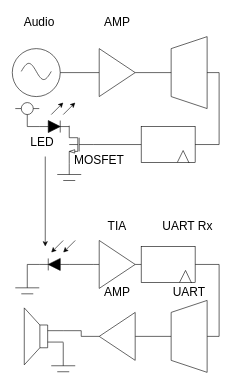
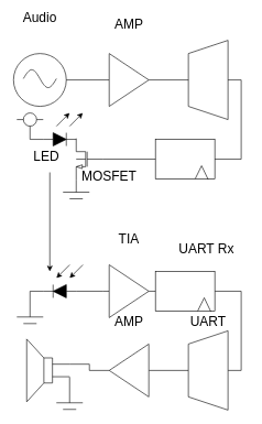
  <mxCell id="0" />
  <mxCell id="1" parent="0" />
  <mxCell id="2" value="" style="pointerEvents=1;verticalLabelPosition=bottom;shadow=0;dashed=0;align=center;html=1;verticalAlign=top;shape=mxgraph.electrical.waveforms.sine_wave;" parent="1" vertex="1"><mxGeometry x="35" y="100" width="50" height="36.18" as="geometry" /></mxCell>
  <mxCell id="3" value="" style="ellipse;whiteSpace=wrap;html=1;aspect=fixed;fillColor=none;" parent="1" vertex="1"><mxGeometry x="20" y="80" width="80" height="80" as="geometry" /></mxCell>
- <mxCell id="4" value="&lt;font style=&quot;font-size: 20px;&quot;&gt;Audio&lt;/font&gt;" style="text;html=1;align=center;verticalAlign=middle;whiteSpace=wrap;rounded=0;" parent="1" vertex="1"><mxGeometry x="35" y="20" width="60" height="30" as="geometry" /></mxCell>
+ <mxCell id="4" value="&lt;font style=&quot;font-size: 20px;&quot;&gt;Audio&lt;/font&gt;" style="text;html=1;align=center;verticalAlign=middle;whiteSpace=wrap;rounded=0;" parent="1" vertex="1"><mxGeometry x="30" y="10" width="60" height="30" as="geometry" /></mxCell>
  <mxCell id="5" value="" style="endArrow=none;html=1;rounded=0;exitX=1;exitY=0.5;exitDx=0;exitDy=0;" parent="1" source="3" edge="1"><mxGeometry width="50" height="50" relative="1" as="geometry"><mxPoint x="215" y="130" as="sourcePoint" /><mxPoint x="165" y="120" as="targetPoint" /></mxGeometry></mxCell>
  <mxCell id="6" value="" style="triangle;whiteSpace=wrap;html=1;" parent="1" vertex="1"><mxGeometry x="165" y="80" width="60" height="80" as="geometry" /></mxCell>
  <mxCell id="7" value="&lt;font style=&quot;font-size: 20px;&quot;&gt;AMP&lt;/font&gt;" style="text;html=1;align=center;verticalAlign=middle;whiteSpace=wrap;rounded=0;" parent="1" vertex="1"><mxGeometry x="165" y="20" width="60" height="30" as="geometry" /></mxCell>
  <mxCell id="8" value="" style="shape=trapezoid;perimeter=trapezoidPerimeter;whiteSpace=wrap;html=1;fixedSize=1;rotation=-90;" parent="1" vertex="1"><mxGeometry x="255" y="90" width="120" height="60" as="geometry" /></mxCell>
  <mxCell id="9" value="" style="endArrow=none;html=1;rounded=0;exitX=1;exitY=0.5;exitDx=0;exitDy=0;entryX=0.5;entryY=0;entryDx=0;entryDy=0;" parent="1" source="6" target="8" edge="1"><mxGeometry width="50" height="50" relative="1" as="geometry"><mxPoint x="275" y="130" as="sourcePoint" /><mxPoint x="325" y="80" as="targetPoint" /></mxGeometry></mxCell>
  <mxCell id="10" value="" style="endArrow=none;html=1;rounded=0;entryX=0.5;entryY=1;entryDx=0;entryDy=0;" parent="1" edge="1" target="8"><mxGeometry width="50" height="50" relative="1" as="geometry"><mxPoint x="285" y="240" as="sourcePoint" /><mxPoint x="245" y="130" as="targetPoint" /><Array as="points"><mxPoint x="365" y="240" /><mxPoint x="365" y="120" /></Array></mxGeometry></mxCell>
  <mxCell id="11" value="" style="rounded=0;whiteSpace=wrap;html=1;" vertex="1" parent="1"><mxGeometry x="235" y="210" width="90" height="60" as="geometry" /></mxCell>
  <mxCell id="12" value="" style="endArrow=none;html=1;rounded=0;exitX=0;exitY=0.5;exitDx=0;exitDy=0;" edge="1" parent="1" source="11"><mxGeometry width="50" height="50" relative="1" as="geometry"><mxPoint x="125" y="190" as="sourcePoint" /><mxPoint x="155" y="240" as="targetPoint" /><Array as="points" /></mxGeometry></mxCell>
  <mxCell id="13" value="&lt;font style=&quot;font-size: 20px;&quot;&gt;MOSFET&lt;/font&gt;" style="text;html=1;align=center;verticalAlign=middle;whiteSpace=wrap;rounded=0;" vertex="1" parent="1"><mxGeometry x="135" y="250" width="60" height="30" as="geometry" /></mxCell>
  <mxCell id="14" value="" style="verticalLabelPosition=bottom;shadow=0;dashed=0;align=center;html=1;verticalAlign=top;shape=mxgraph.electrical.transistors.nmos_bulk;pointerEvents=1;rotation=-180;flipV=1;" vertex="1" parent="1"><mxGeometry x="115" y="205" width="40" height="70" as="geometry" /></mxCell>
  <mxCell id="15" value="" style="pointerEvents=1;fillColor=strokeColor;verticalLabelPosition=bottom;shadow=0;dashed=0;align=center;html=1;verticalAlign=top;shape=mxgraph.electrical.diodes.diode;" vertex="1" parent="1"><mxGeometry x="65" y="200" width="50" height="20" as="geometry" /></mxCell>
  <mxCell id="16" value="" style="endArrow=none;html=1;rounded=0;" edge="1" parent="1" source="18"><mxGeometry width="50" height="50" relative="1" as="geometry"><mxPoint x="25" y="180" as="sourcePoint" /><mxPoint x="55" y="180" as="targetPoint" /></mxGeometry></mxCell>
  <mxCell id="17" value="" style="endArrow=none;html=1;rounded=0;" edge="1" parent="1"><mxGeometry width="50" height="50" relative="1" as="geometry"><mxPoint x="25" y="180" as="sourcePoint" /><mxPoint x="65" y="180" as="targetPoint" /></mxGeometry></mxCell>
  <mxCell id="18" value="" style="ellipse;whiteSpace=wrap;html=1;aspect=fixed;" vertex="1" parent="1"><mxGeometry x="35" y="170" width="20" height="20" as="geometry" /></mxCell>
  <mxCell id="19" value="" style="endArrow=none;html=1;rounded=0;exitX=0.5;exitY=1;exitDx=0;exitDy=0;entryX=0;entryY=0.5;entryDx=0;entryDy=0;entryPerimeter=0;" edge="1" parent="1" source="18" target="15"><mxGeometry width="50" height="50" relative="1" as="geometry"><mxPoint x="55" y="210" as="sourcePoint" /><mxPoint x="105" y="160" as="targetPoint" /><Array as="points"><mxPoint x="45" y="210" /></Array></mxGeometry></mxCell>
  <mxCell id="20" value="" style="endArrow=none;html=1;rounded=0;" edge="1" parent="1"><mxGeometry width="50" height="50" relative="1" as="geometry"><mxPoint x="95" y="290" as="sourcePoint" /><mxPoint x="135" y="290" as="targetPoint" /></mxGeometry></mxCell>
  <mxCell id="21" value="" style="endArrow=none;html=1;rounded=0;" edge="1" parent="1"><mxGeometry width="50" height="50" relative="1" as="geometry"><mxPoint x="105" y="300" as="sourcePoint" /><mxPoint x="125" y="300" as="targetPoint" /></mxGeometry></mxCell>
  <mxCell id="22" value="" style="endArrow=none;html=1;rounded=0;entryX=1;entryY=1;entryDx=0;entryDy=0;entryPerimeter=0;" edge="1" parent="1" target="14"><mxGeometry width="50" height="50" relative="1" as="geometry"><mxPoint x="115" y="290" as="sourcePoint" /><mxPoint x="185" y="200" as="targetPoint" /></mxGeometry></mxCell>
  <mxCell id="23" value="" style="endArrow=classic;html=1;rounded=0;" edge="1" parent="1"><mxGeometry width="50" height="50" relative="1" as="geometry"><mxPoint x="85" y="190" as="sourcePoint" /><mxPoint x="105" y="170" as="targetPoint" /></mxGeometry></mxCell>
  <mxCell id="24" value="" style="endArrow=classic;html=1;rounded=0;" edge="1" parent="1"><mxGeometry width="50" height="50" relative="1" as="geometry"><mxPoint x="105" y="190" as="sourcePoint" /><mxPoint x="125" y="170" as="targetPoint" /></mxGeometry></mxCell>
  <mxCell id="25" value="&lt;font style=&quot;font-size: 20px;&quot;&gt;LED&lt;/font&gt;" style="text;html=1;align=center;verticalAlign=middle;whiteSpace=wrap;rounded=0;" vertex="1" parent="1"><mxGeometry x="40" y="220" width="60" height="30" as="geometry" /></mxCell>
  <mxCell id="26" value="" style="endArrow=none;html=1;rounded=0;exitX=0.671;exitY=0.993;exitDx=0;exitDy=0;exitPerimeter=0;entryX=0.888;entryY=1.012;entryDx=0;entryDy=0;entryPerimeter=0;" edge="1" parent="1" source="11" target="11"><mxGeometry width="50" height="50" relative="1" as="geometry"><mxPoint x="175" y="200" as="sourcePoint" /><mxPoint x="315" y="280" as="targetPoint" /><Array as="points"><mxPoint x="305" y="250" /></Array></mxGeometry></mxCell>
  <mxCell id="27" value="" style="endArrow=classic;html=1;rounded=0;" edge="1" parent="1"><mxGeometry width="50" height="50" relative="1" as="geometry"><mxPoint x="75" y="260" as="sourcePoint" /><mxPoint x="75" y="410" as="targetPoint" /></mxGeometry></mxCell>
  <mxCell id="28" style="edgeStyle=orthogonalEdgeStyle;rounded=0;orthogonalLoop=1;jettySize=auto;html=1;exitX=0;exitY=0.5;exitDx=0;exitDy=0;exitPerimeter=0;entryX=0;entryY=0.5;entryDx=0;entryDy=0;endArrow=none;endFill=0;" edge="1" parent="1" source="29" target="31"><mxGeometry relative="1" as="geometry"><Array as="points"><mxPoint x="155" y="440" /><mxPoint x="155" y="440" /></Array></mxGeometry></mxCell>
  <mxCell id="29" value="" style="pointerEvents=1;fillColor=strokeColor;verticalLabelPosition=bottom;shadow=0;dashed=0;align=center;html=1;verticalAlign=top;shape=mxgraph.electrical.diodes.diode;rotation=-180;" vertex="1" parent="1"><mxGeometry x="65" y="430" width="50" height="20" as="geometry" /></mxCell>
  <mxCell id="30" style="edgeStyle=orthogonalEdgeStyle;rounded=0;orthogonalLoop=1;jettySize=auto;html=1;exitX=1;exitY=0.5;exitDx=0;exitDy=0;entryX=0.5;entryY=1;entryDx=0;entryDy=0;endArrow=none;endFill=0;" edge="1" parent="1" source="31"><mxGeometry relative="1" as="geometry"><mxPoint x="285" y="440" as="targetPoint" /></mxGeometry></mxCell>
  <mxCell id="31" value="" style="triangle;whiteSpace=wrap;html=1;" vertex="1" parent="1"><mxGeometry x="165" y="400" width="60" height="80" as="geometry" /></mxCell>
  <mxCell id="32" value="" style="endArrow=classic;html=1;rounded=0;" edge="1" parent="1"><mxGeometry width="50" height="50" relative="1" as="geometry"><mxPoint x="105" y="400" as="sourcePoint" /><mxPoint x="85" y="420" as="targetPoint" /></mxGeometry></mxCell>
  <mxCell id="33" value="" style="endArrow=classic;html=1;rounded=0;" edge="1" parent="1"><mxGeometry width="50" height="50" relative="1" as="geometry"><mxPoint x="125" y="400" as="sourcePoint" /><mxPoint x="105" y="420" as="targetPoint" /></mxGeometry></mxCell>
  <mxCell id="34" value="" style="endArrow=none;html=1;rounded=0;" edge="1" parent="1"><mxGeometry width="50" height="50" relative="1" as="geometry"><mxPoint x="25" y="479" as="sourcePoint" /><mxPoint x="65" y="479" as="targetPoint" /></mxGeometry></mxCell>
  <mxCell id="35" value="" style="endArrow=none;html=1;rounded=0;" edge="1" parent="1"><mxGeometry width="50" height="50" relative="1" as="geometry"><mxPoint x="35" y="489" as="sourcePoint" /><mxPoint x="55" y="489" as="targetPoint" /></mxGeometry></mxCell>
  <mxCell id="36" value="" style="endArrow=none;html=1;rounded=0;entryX=1;entryY=0.5;entryDx=0;entryDy=0;entryPerimeter=0;" edge="1" parent="1" target="29"><mxGeometry width="50" height="50" relative="1" as="geometry"><mxPoint x="45" y="479" as="sourcePoint" /><mxPoint x="25" y="420" as="targetPoint" /><Array as="points"><mxPoint x="45" y="440" /></Array></mxGeometry></mxCell>
- <mxCell id="37" value="&lt;font style=&quot;font-size: 20px;&quot;&gt;TIA&lt;/font&gt;" style="text;html=1;align=center;verticalAlign=middle;whiteSpace=wrap;rounded=0;" vertex="1" parent="1"><mxGeometry x="165" y="360" width="60" height="30" as="geometry" /></mxCell>
+ <mxCell id="37" value="&lt;font style=&quot;font-size: 20px;&quot;&gt;TIA&lt;/font&gt;" style="text;html=1;align=center;verticalAlign=middle;whiteSpace=wrap;rounded=0;" vertex="1" parent="1"><mxGeometry x="165" y="345" width="60" height="30" as="geometry" /></mxCell>
  <mxCell id="38" value="" style="endArrow=none;html=1;rounded=0;exitX=1;exitY=0.5;exitDx=0;exitDy=0;entryX=0.5;entryY=1;entryDx=0;entryDy=0;" edge="1" parent="1" source="41" target="40"><mxGeometry width="50" height="50" relative="1" as="geometry"><mxPoint x="345" y="440" as="sourcePoint" /><mxPoint x="445" y="490" as="targetPoint" /><Array as="points"><mxPoint x="365" y="440" /><mxPoint x="365" y="560" /></Array></mxGeometry></mxCell>
  <mxCell id="39" style="edgeStyle=orthogonalEdgeStyle;rounded=0;orthogonalLoop=1;jettySize=auto;html=1;exitX=0.5;exitY=0;exitDx=0;exitDy=0;entryX=0;entryY=0.5;entryDx=0;entryDy=0;endArrow=none;endFill=0;" edge="1" parent="1" source="40" target="46"><mxGeometry relative="1" as="geometry" /></mxCell>
  <mxCell id="40" value="" style="shape=trapezoid;perimeter=trapezoidPerimeter;whiteSpace=wrap;html=1;fixedSize=1;rotation=-90;" vertex="1" parent="1"><mxGeometry x="255" y="530" width="120" height="60" as="geometry" /></mxCell>
  <mxCell id="41" value="" style="rounded=0;whiteSpace=wrap;html=1;" vertex="1" parent="1"><mxGeometry x="235" y="410" width="90" height="60" as="geometry" /></mxCell>
  <mxCell id="42" value="&lt;font style=&quot;font-size: 20px;&quot;&gt;UART Rx&lt;/font&gt;" style="text;html=1;align=center;verticalAlign=middle;whiteSpace=wrap;rounded=0;" vertex="1" parent="1"><mxGeometry x="260" y="360" width="105" height="30" as="geometry" /></mxCell>
  <mxCell id="43" value="" style="endArrow=none;html=1;rounded=0;exitX=0.671;exitY=0.993;exitDx=0;exitDy=0;exitPerimeter=0;entryX=0.888;entryY=1.012;entryDx=0;entryDy=0;entryPerimeter=0;" edge="1" parent="1"><mxGeometry width="50" height="50" relative="1" as="geometry"><mxPoint x="299" y="470" as="sourcePoint" /><mxPoint x="319" y="471" as="targetPoint" /><Array as="points"><mxPoint x="309" y="450" /></Array></mxGeometry></mxCell>
  <mxCell id="44" value="&lt;font style=&quot;font-size: 20px;&quot;&gt;UART&lt;/font&gt;" style="text;html=1;align=center;verticalAlign=middle;whiteSpace=wrap;rounded=0;" vertex="1" parent="1"><mxGeometry x="285" y="470" width="60" height="30" as="geometry" /></mxCell>
  <mxCell id="45" value="" style="pointerEvents=1;verticalLabelPosition=bottom;shadow=0;dashed=0;align=center;html=1;verticalAlign=top;shape=mxgraph.electrical.electro-mechanical.loudspeaker;rotation=-180;" vertex="1" parent="1"><mxGeometry x="40" y="512.5" width="65" height="95" as="geometry" /></mxCell>
  <mxCell id="46" value="" style="triangle;whiteSpace=wrap;html=1;rotation=-180;" vertex="1" parent="1"><mxGeometry x="165" y="520" width="60" height="80" as="geometry" /></mxCell>
  <mxCell id="47" style="edgeStyle=orthogonalEdgeStyle;rounded=0;orthogonalLoop=1;jettySize=auto;html=1;exitX=1;exitY=0.5;exitDx=0;exitDy=0;entryX=0;entryY=0.6;entryDx=0;entryDy=0;entryPerimeter=0;endArrow=none;endFill=0;" edge="1" parent="1" source="46" target="45"><mxGeometry relative="1" as="geometry" /></mxCell>
  <mxCell id="48" value="" style="endArrow=none;html=1;rounded=0;" edge="1" parent="1"><mxGeometry width="50" height="50" relative="1" as="geometry"><mxPoint x="85" y="609" as="sourcePoint" /><mxPoint x="125" y="609" as="targetPoint" /></mxGeometry></mxCell>
  <mxCell id="49" value="" style="endArrow=none;html=1;rounded=0;" edge="1" parent="1"><mxGeometry width="50" height="50" relative="1" as="geometry"><mxPoint x="95" y="619" as="sourcePoint" /><mxPoint x="115" y="619" as="targetPoint" /></mxGeometry></mxCell>
  <mxCell id="50" value="" style="endArrow=none;html=1;rounded=0;" edge="1" parent="1"><mxGeometry width="50" height="50" relative="1" as="geometry"><mxPoint x="105" y="609" as="sourcePoint" /><mxPoint x="105" y="570" as="targetPoint" /><Array as="points"><mxPoint x="105" y="570" /></Array></mxGeometry></mxCell>
  <mxCell id="51" value="&lt;font style=&quot;font-size: 20px;&quot;&gt;AMP&lt;/font&gt;" style="text;html=1;align=center;verticalAlign=middle;whiteSpace=wrap;rounded=0;" vertex="1" parent="1"><mxGeometry x="165" y="470" width="60" height="30" as="geometry" /></mxCell>
